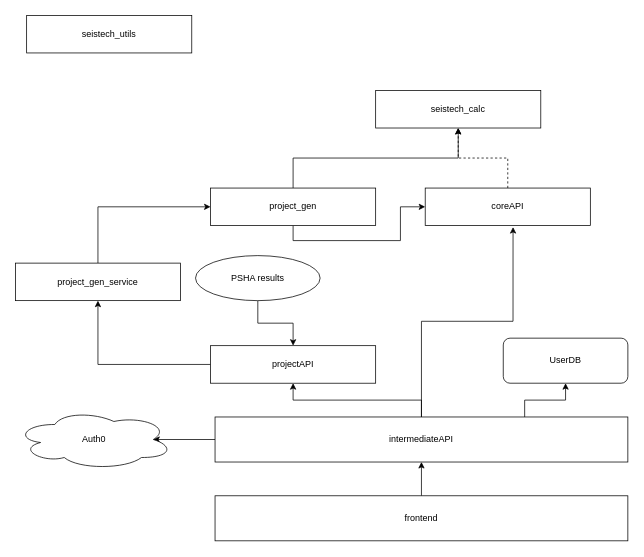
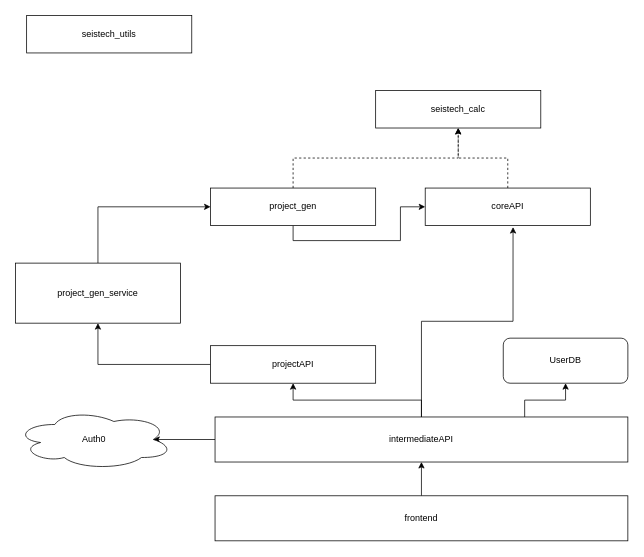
  <mxCell id="0" />
  <mxCell id="1" parent="0" />
  <mxCell id="2" value="&lt;div&gt;seistech_calc&lt;/div&gt;" style="rounded=0;whiteSpace=wrap;html=1;" vertex="1" parent="1"><mxGeometry x="500" y="120" width="220" height="50" as="geometry" /></mxCell>
  <mxCell id="3" style="edgeStyle=orthogonalEdgeStyle;rounded=0;orthogonalLoop=1;jettySize=auto;html=1;exitX=0.5;exitY=1;exitDx=0;exitDy=0;" edge="1" parent="1" source="5" target="11"><mxGeometry relative="1" as="geometry" /></mxCell>
- <mxCell id="4" style="edgeStyle=orthogonalEdgeStyle;rounded=0;orthogonalLoop=1;jettySize=auto;html=1;exitX=0.5;exitY=0;exitDx=0;exitDy=0;entryX=0.5;entryY=1;entryDx=0;entryDy=0;" edge="1" parent="1" source="5" target="2"><mxGeometry relative="1" as="geometry" /></mxCell>
+ <mxCell id="4" style="edgeStyle=orthogonalEdgeStyle;rounded=0;orthogonalLoop=1;jettySize=auto;html=1;exitX=0.5;exitY=0;exitDx=0;exitDy=0;entryX=0.5;entryY=1;entryDx=0;entryDy=0;dashed=1;" edge="1" parent="1" source="5" target="2"><mxGeometry relative="1" as="geometry" /></mxCell>
  <mxCell id="5" value="&lt;div&gt;project_gen&lt;/div&gt;" style="rounded=0;whiteSpace=wrap;html=1;" vertex="1" parent="1"><mxGeometry x="280" y="250" width="220" height="50" as="geometry" /></mxCell>
  <mxCell id="6" style="edgeStyle=orthogonalEdgeStyle;rounded=0;orthogonalLoop=1;jettySize=auto;html=1;exitX=0;exitY=0.5;exitDx=0;exitDy=0;entryX=0.5;entryY=1;entryDx=0;entryDy=0;" edge="1" parent="1" source="7" target="20"><mxGeometry relative="1" as="geometry" /></mxCell>
  <mxCell id="7" value="&lt;div&gt;projectAPI&lt;/div&gt;" style="rounded=0;whiteSpace=wrap;html=1;" vertex="1" parent="1"><mxGeometry x="280" y="460" width="220" height="50" as="geometry" /></mxCell>
- <mxCell id="8" style="edgeStyle=orthogonalEdgeStyle;rounded=0;orthogonalLoop=1;jettySize=auto;html=1;exitX=0.5;exitY=1;exitDx=0;exitDy=0;entryX=0.5;entryY=0;entryDx=0;entryDy=0;" edge="1" parent="1" source="9" target="7"><mxGeometry relative="1" as="geometry" /></mxCell>
- <mxCell id="9" value="PSHA results" style="ellipse;whiteSpace=wrap;html=1;" vertex="1" parent="1"><mxGeometry x="260" y="340" width="166" height="60" as="geometry" /></mxCell>
  <mxCell id="10" style="edgeStyle=orthogonalEdgeStyle;rounded=0;orthogonalLoop=1;jettySize=auto;html=1;exitX=0.5;exitY=0;exitDx=0;exitDy=0;entryX=0.5;entryY=1;entryDx=0;entryDy=0;dashed=1;" edge="1" parent="1" source="11" target="2"><mxGeometry relative="1" as="geometry" /></mxCell>
  <mxCell id="11" value="coreAPI" style="rounded=0;whiteSpace=wrap;html=1;" vertex="1" parent="1"><mxGeometry x="566" y="250" width="220" height="50" as="geometry" /></mxCell>
  <mxCell id="12" style="edgeStyle=orthogonalEdgeStyle;rounded=0;orthogonalLoop=1;jettySize=auto;html=1;exitX=0.5;exitY=0;exitDx=0;exitDy=0;" edge="1" parent="1" source="16" target="7"><mxGeometry relative="1" as="geometry" /></mxCell>
  <mxCell id="13" style="edgeStyle=orthogonalEdgeStyle;rounded=0;orthogonalLoop=1;jettySize=auto;html=1;exitX=0.5;exitY=0;exitDx=0;exitDy=0;entryX=0.532;entryY=1.04;entryDx=0;entryDy=0;entryPerimeter=0;" edge="1" parent="1" source="16" target="11"><mxGeometry relative="1" as="geometry" /></mxCell>
  <mxCell id="14" style="edgeStyle=orthogonalEdgeStyle;rounded=0;orthogonalLoop=1;jettySize=auto;html=1;exitX=0.75;exitY=0;exitDx=0;exitDy=0;" edge="1" parent="1" source="16" target="21"><mxGeometry relative="1" as="geometry" /></mxCell>
  <mxCell id="15" style="edgeStyle=orthogonalEdgeStyle;rounded=0;orthogonalLoop=1;jettySize=auto;html=1;exitX=0;exitY=0.5;exitDx=0;exitDy=0;entryX=0.875;entryY=0.5;entryDx=0;entryDy=0;entryPerimeter=0;" edge="1" parent="1" source="16" target="22"><mxGeometry relative="1" as="geometry" /></mxCell>
  <mxCell id="16" value="intermediateAPI" style="rounded=0;whiteSpace=wrap;html=1;" vertex="1" parent="1"><mxGeometry x="286" y="555" width="550" height="60" as="geometry" /></mxCell>
  <mxCell id="17" style="edgeStyle=orthogonalEdgeStyle;rounded=0;orthogonalLoop=1;jettySize=auto;html=1;exitX=0.5;exitY=0;exitDx=0;exitDy=0;entryX=0.5;entryY=1;entryDx=0;entryDy=0;" edge="1" parent="1" source="18" target="16"><mxGeometry relative="1" as="geometry" /></mxCell>
  <mxCell id="18" value="frontend" style="rounded=0;whiteSpace=wrap;html=1;" vertex="1" parent="1"><mxGeometry x="286" y="660" width="550" height="60" as="geometry" /></mxCell>
  <mxCell id="19" style="edgeStyle=orthogonalEdgeStyle;rounded=0;orthogonalLoop=1;jettySize=auto;html=1;exitX=0.5;exitY=0;exitDx=0;exitDy=0;entryX=0;entryY=0.5;entryDx=0;entryDy=0;" edge="1" parent="1" source="20" target="5"><mxGeometry relative="1" as="geometry" /></mxCell>
- <mxCell id="20" value="project_gen_service" style="rounded=0;whiteSpace=wrap;html=1;" vertex="1" parent="1"><mxGeometry x="20" y="350" width="220" height="50" as="geometry" /></mxCell>
+ <mxCell id="20" value="project_gen_service" style="rounded=0;whiteSpace=wrap;html=1;" vertex="1" parent="1"><mxGeometry x="20" y="350" width="220" height="80" as="geometry" /></mxCell>
  <mxCell id="21" value="UserDB" style="whiteSpace=wrap;html=1;rounded=1;" vertex="1" parent="1"><mxGeometry x="670" y="450" width="166" height="60" as="geometry" /></mxCell>
  <mxCell id="22" value="Auth0" style="ellipse;shape=cloud;whiteSpace=wrap;html=1;" vertex="1" parent="1"><mxGeometry x="20" y="545" width="210" height="80" as="geometry" /></mxCell>
  <mxCell id="23" value="seistech_utils" style="rounded=0;whiteSpace=wrap;html=1;" vertex="1" parent="1"><mxGeometry x="35" y="20" width="220" height="50" as="geometry" /></mxCell>
